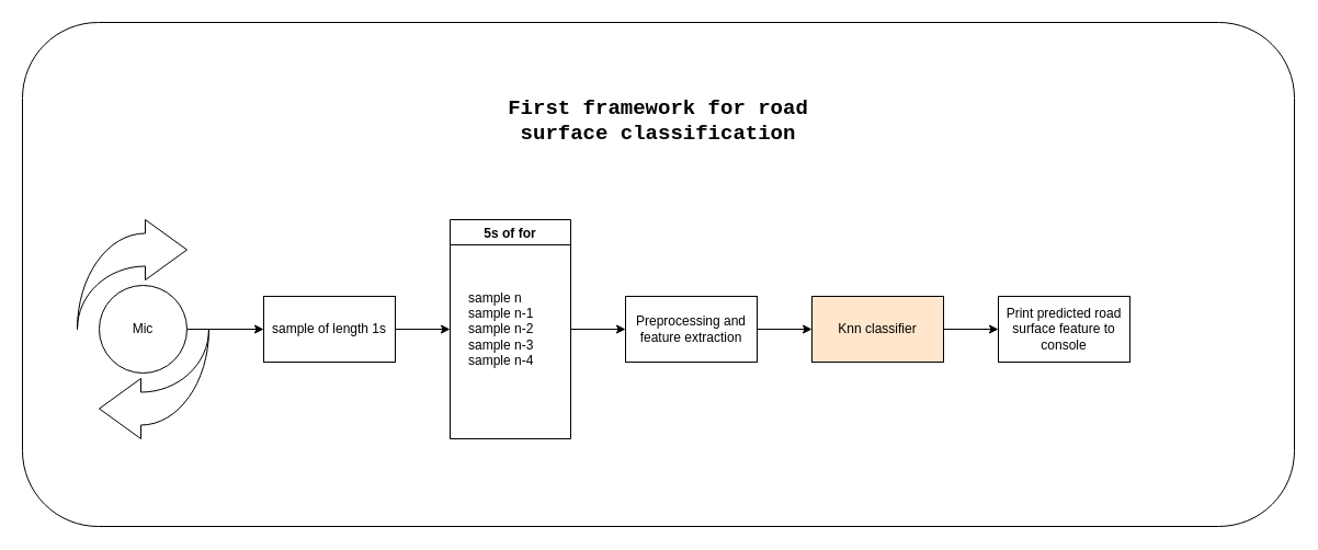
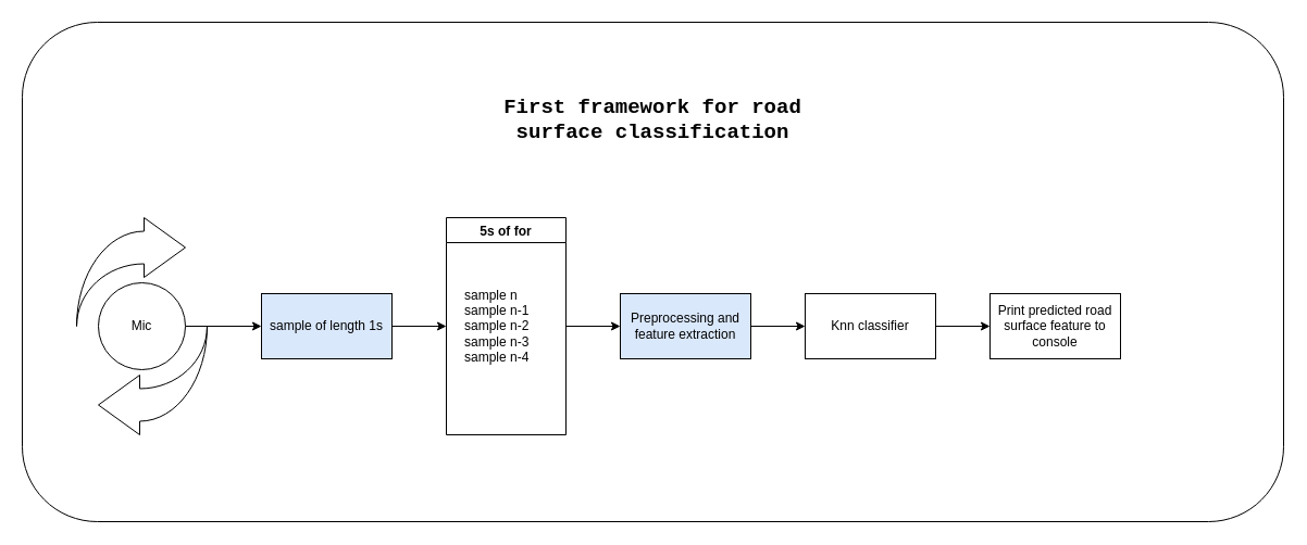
  <mxCell id="0" />
  <mxCell id="1" parent="0" />
  <mxCell id="2" value="" style="rounded=1;whiteSpace=wrap;html=1;" vertex="1" parent="1"><mxGeometry x="20" y="20" width="1160" height="460" as="geometry" /></mxCell>
  <mxCell id="3" style="edgeStyle=orthogonalEdgeStyle;rounded=0;orthogonalLoop=1;jettySize=auto;html=1;exitX=1;exitY=0.5;exitDx=0;exitDy=0;entryX=0;entryY=0.5;entryDx=0;entryDy=0;" edge="1" parent="1" source="4" target="11"><mxGeometry relative="1" as="geometry" /></mxCell>
  <mxCell id="4" value="Mic" style="ellipse;whiteSpace=wrap;html=1;aspect=fixed;" vertex="1" parent="1"><mxGeometry x="90" y="260" width="80" height="80" as="geometry" /></mxCell>
  <mxCell id="5" value="" style="html=1;shadow=0;dashed=0;align=center;verticalAlign=middle;shape=mxgraph.arrows2.jumpInArrow;dy=15;dx=38;arrowHead=55;" vertex="1" parent="1"><mxGeometry x="70" y="200" width="100" height="100" as="geometry" /></mxCell>
  <mxCell id="6" value="" style="html=1;shadow=0;dashed=0;align=center;verticalAlign=middle;shape=mxgraph.arrows2.jumpInArrow;dy=15;dx=38;arrowHead=55;rotation=-180;" vertex="1" parent="1"><mxGeometry x="90" y="300" width="100" height="100" as="geometry" /></mxCell>
  <mxCell id="7" style="edgeStyle=orthogonalEdgeStyle;rounded=0;orthogonalLoop=1;jettySize=auto;html=1;exitX=1;exitY=0.5;exitDx=0;exitDy=0;entryX=0;entryY=0.5;entryDx=0;entryDy=0;" edge="1" parent="1" source="8" target="13"><mxGeometry relative="1" as="geometry" /></mxCell>
  <mxCell id="8" value="5s of for" style="swimlane;" vertex="1" parent="1"><mxGeometry x="410" y="200" width="110" height="200" as="geometry" /></mxCell>
  <mxCell id="9" value="&lt;div align=&quot;left&quot;&gt;sample n&lt;/div&gt;&lt;div align=&quot;left&quot;&gt;sample n-1&lt;/div&gt;&lt;div align=&quot;left&quot;&gt;sample n-2&lt;/div&gt;&lt;div align=&quot;left&quot;&gt;sample n-3&lt;/div&gt;&lt;div align=&quot;left&quot;&gt;sample n-4&lt;/div&gt;" style="text;html=1;align=left;verticalAlign=middle;resizable=0;points=[];autosize=1;strokeColor=none;fillColor=none;" vertex="1" parent="8"><mxGeometry x="15" y="60" width="80" height="80" as="geometry" /></mxCell>
  <mxCell id="10" style="edgeStyle=orthogonalEdgeStyle;rounded=0;orthogonalLoop=1;jettySize=auto;html=1;entryX=0;entryY=0.5;entryDx=0;entryDy=0;" edge="1" parent="1" source="11" target="8"><mxGeometry relative="1" as="geometry" /></mxCell>
- <mxCell id="11" value="sample of length 1s" style="rounded=0;whiteSpace=wrap;html=1;" vertex="1" parent="1"><mxGeometry x="240" y="270" width="120" height="60" as="geometry" /></mxCell>
+ <mxCell id="11" value="sample of length 1s" style="rounded=0;whiteSpace=wrap;html=1;fillColor=#dae8fc;" vertex="1" parent="1"><mxGeometry x="240" y="270" width="120" height="60" as="geometry" /></mxCell>
  <mxCell id="12" style="edgeStyle=orthogonalEdgeStyle;rounded=0;orthogonalLoop=1;jettySize=auto;html=1;entryX=0;entryY=0.5;entryDx=0;entryDy=0;" edge="1" parent="1" source="13" target="15"><mxGeometry relative="1" as="geometry" /></mxCell>
- <mxCell id="13" value="Preprocessing and feature extraction" style="rounded=0;whiteSpace=wrap;html=1;" vertex="1" parent="1"><mxGeometry x="570" y="270" width="120" height="60" as="geometry" /></mxCell>
+ <mxCell id="13" value="Preprocessing and feature extraction" style="rounded=0;whiteSpace=wrap;html=1;fillColor=#dae8fc;" vertex="1" parent="1"><mxGeometry x="570" y="270" width="120" height="60" as="geometry" /></mxCell>
  <mxCell id="14" style="edgeStyle=orthogonalEdgeStyle;rounded=0;orthogonalLoop=1;jettySize=auto;html=1;entryX=0;entryY=0.5;entryDx=0;entryDy=0;" edge="1" parent="1" source="15" target="16"><mxGeometry relative="1" as="geometry" /></mxCell>
- <mxCell id="15" value="Knn classifier" style="whiteSpace=wrap;html=1;fillColor=#ffe6cc;" vertex="1" parent="1"><mxGeometry x="740" y="270" width="120" height="60" as="geometry" /></mxCell>
+ <mxCell id="15" value="Knn classifier" style="whiteSpace=wrap;html=1;" vertex="1" parent="1"><mxGeometry x="740" y="270" width="120" height="60" as="geometry" /></mxCell>
  <mxCell id="16" value="Print predicted road surface feature to console" style="rounded=0;whiteSpace=wrap;html=1;" vertex="1" parent="1"><mxGeometry x="910" y="270" width="120" height="60" as="geometry" /></mxCell>
  <mxCell id="17" value="&lt;font face=&quot;Courier New&quot;&gt;&lt;b&gt;&lt;font style=&quot;font-size: 19px&quot;&gt;First framework for road surface classification&lt;/font&gt;&lt;/b&gt;&lt;/font&gt;" style="text;html=1;strokeColor=none;fillColor=none;align=center;verticalAlign=middle;whiteSpace=wrap;rounded=0;" vertex="1" parent="1"><mxGeometry x="425" y="70" width="350" height="80" as="geometry" /></mxCell>
